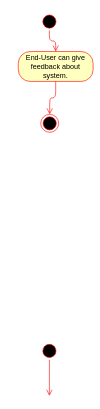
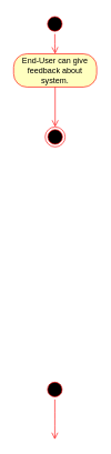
  <mxCell id="0" />
  <mxCell id="1" parent="0" />
  <mxCell id="2" value="" style="ellipse;html=1;shape=startState;fillColor=#000000;strokeColor=#ff0000;" vertex="1" parent="1"><mxGeometry x="67" y="570" width="30" height="30" as="geometry" /></mxCell>
  <mxCell id="3" value="" style="edgeStyle=orthogonalEdgeStyle;html=1;verticalAlign=bottom;endArrow=open;endSize=8;strokeColor=#ff0000;" edge="1" source="2" parent="1"><mxGeometry relative="1" as="geometry"><mxPoint x="82" y="660" as="targetPoint" /></mxGeometry></mxCell>
  <mxCell id="4" value="" style="ellipse;html=1;shape=startState;fillColor=#000000;strokeColor=#ff0000;" vertex="1" parent="1"><mxGeometry x="67" y="20" width="30" height="30" as="geometry" /></mxCell>
  <mxCell id="5" value="" style="edgeStyle=orthogonalEdgeStyle;html=1;verticalAlign=bottom;endArrow=open;endSize=8;strokeColor=#ff0000;entryX=0.5;entryY=0;entryDx=0;entryDy=0;" edge="1" source="4" parent="1" target="6"><mxGeometry relative="1" as="geometry"><mxPoint x="82" y="90" as="targetPoint" /></mxGeometry></mxCell>
- <mxCell id="6" value="End-User can give feedback about system." style="rounded=1;whiteSpace=wrap;html=1;arcSize=40;fontColor=#000000;fillColor=#ffffc0;strokeColor=#ff0000;" vertex="1" parent="1"><mxGeometry x="30" y="85" width="125" height="50" as="geometry" /></mxCell>
+ <mxCell id="6" value="End-User can give feedback about system." style="rounded=1;whiteSpace=wrap;html=1;arcSize=40;fontColor=#000000;fillColor=#ffffc0;strokeColor=#ff0000;" vertex="1" parent="1"><mxGeometry x="20" y="80" width="125" height="50" as="geometry" /></mxCell>
  <mxCell id="7" value="" style="edgeStyle=orthogonalEdgeStyle;html=1;verticalAlign=bottom;endArrow=open;endSize=8;strokeColor=#ff0000;" edge="1" source="6" parent="1" target="8"><mxGeometry relative="1" as="geometry"><mxPoint x="82" y="190" as="targetPoint" /></mxGeometry></mxCell>
  <mxCell id="8" value="" style="ellipse;html=1;shape=endState;fillColor=#000000;strokeColor=#ff0000;" vertex="1" parent="1"><mxGeometry x="67.5" y="190" width="30" height="30" as="geometry" /></mxCell>
